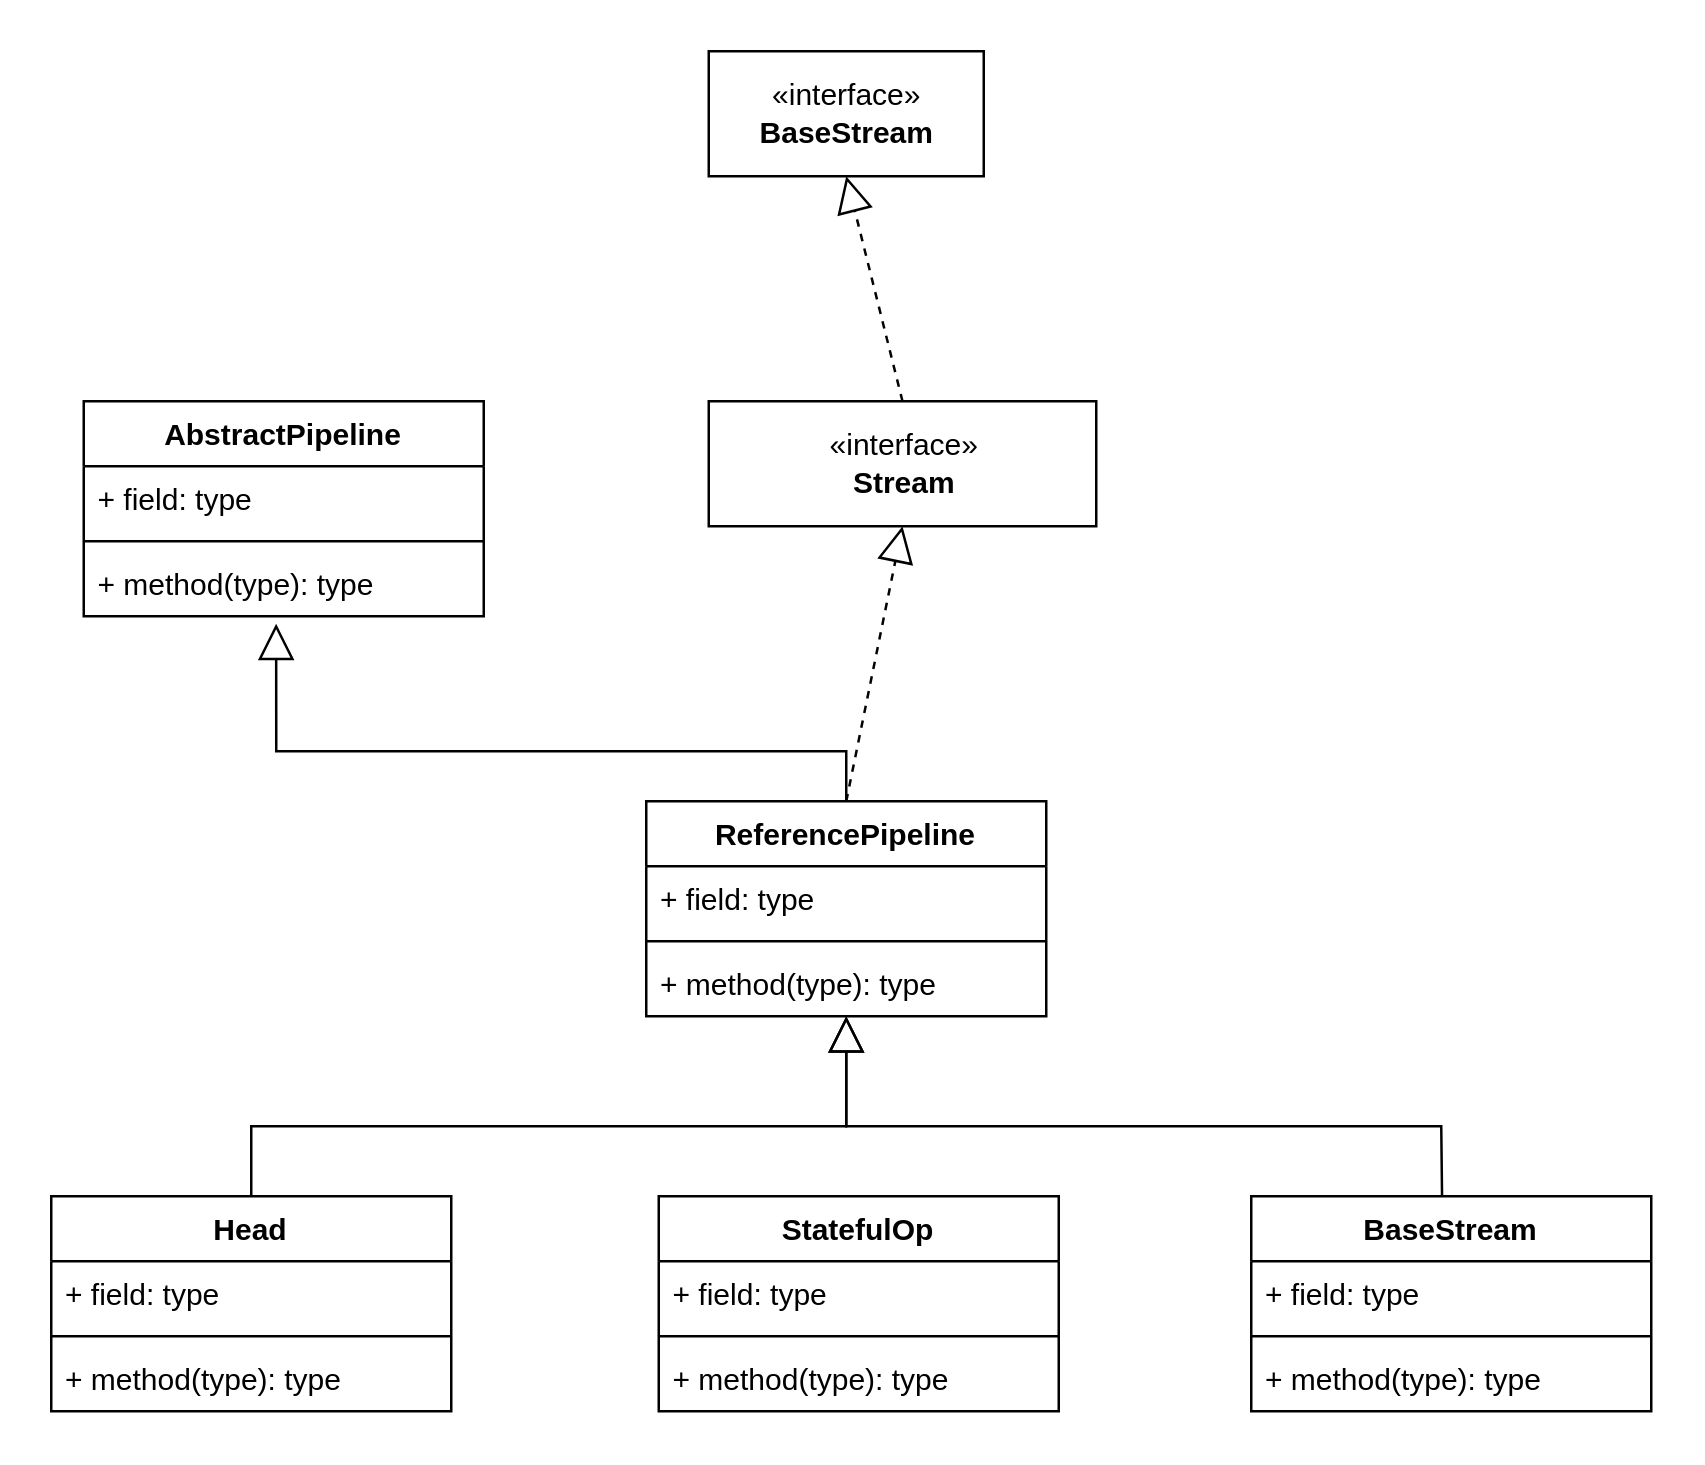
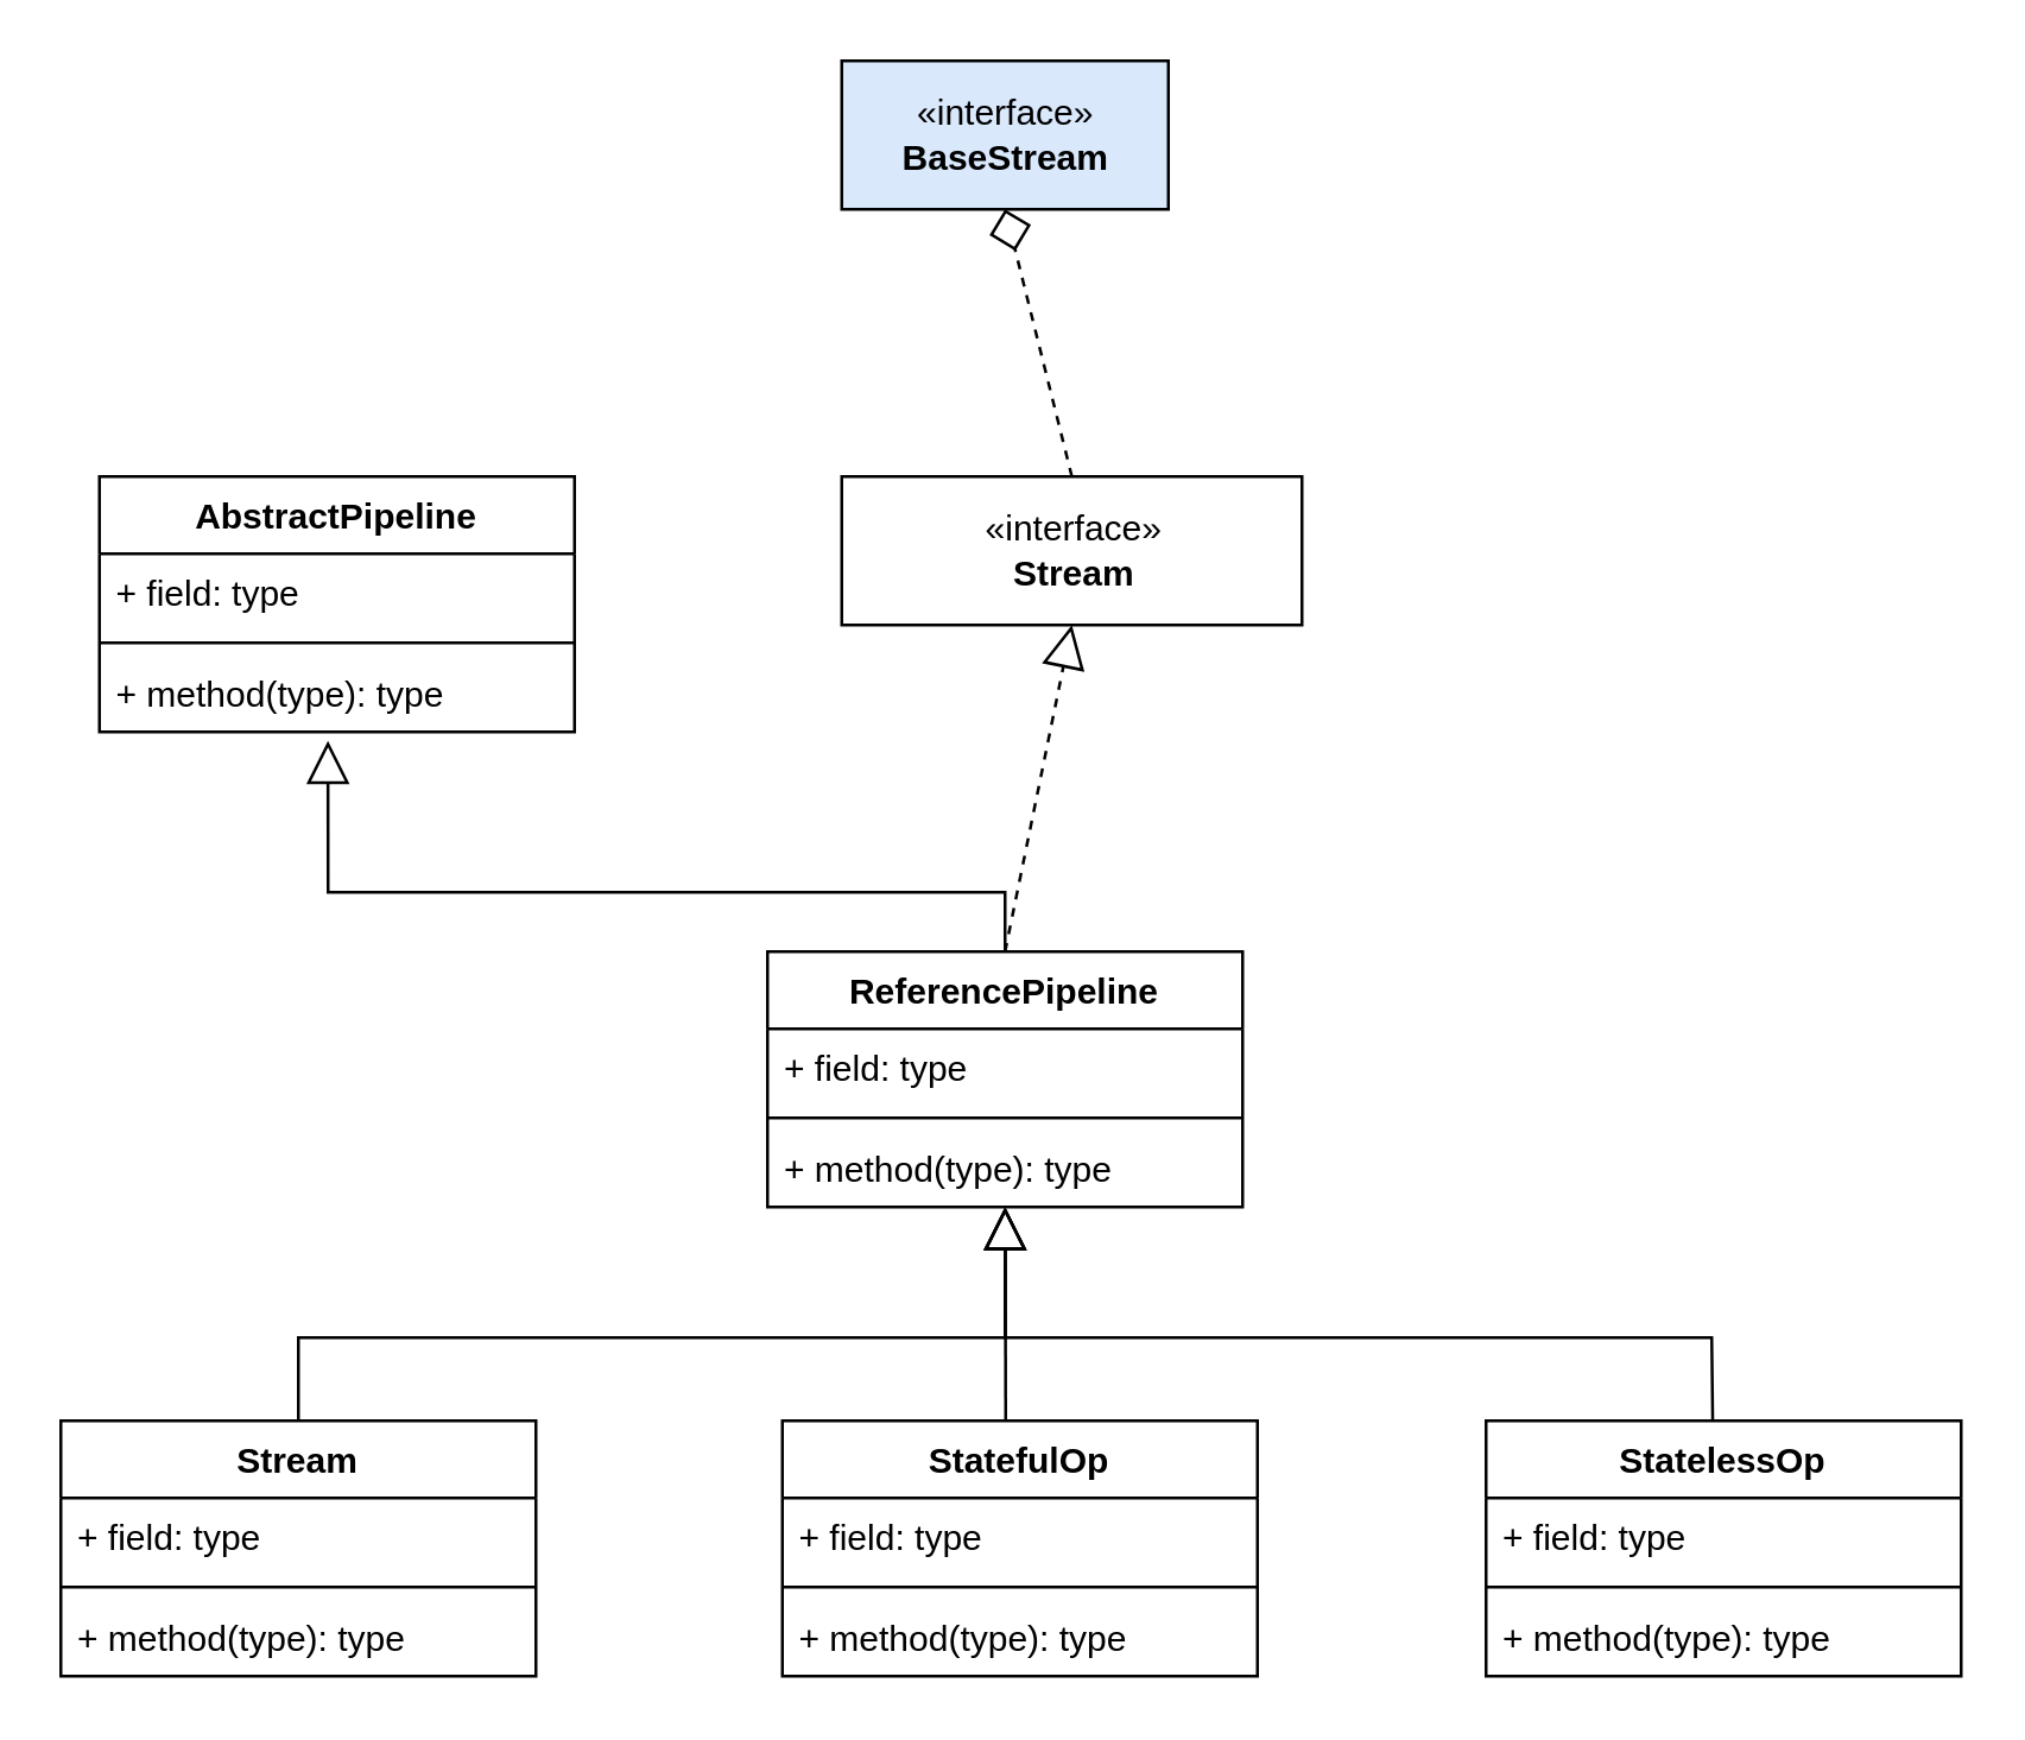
  <mxCell id="0" />
  <mxCell id="1" parent="0" />
  <mxCell id="2" value="«interface»&lt;br&gt;&lt;b&gt;Stream&lt;/b&gt;" style="html=1;" vertex="1" parent="1"><mxGeometry x="283" y="160" width="155" height="50" as="geometry" /></mxCell>
  <mxCell id="3" value="ReferencePipeline" style="swimlane;fontStyle=1;align=center;verticalAlign=top;childLayout=stackLayout;horizontal=1;startSize=26;horizontalStack=0;resizeParent=1;resizeParentMax=0;resizeLast=0;collapsible=1;marginBottom=0;" vertex="1" parent="1"><mxGeometry x="258" y="320" width="160" height="86" as="geometry" /></mxCell>
  <mxCell id="4" value="+ field: type" style="text;strokeColor=none;fillColor=none;align=left;verticalAlign=top;spacingLeft=4;spacingRight=4;overflow=hidden;rotatable=0;points=[[0,0.5],[1,0.5]];portConstraint=eastwest;" vertex="1" parent="3"><mxGeometry y="26" width="160" height="26" as="geometry" /></mxCell>
  <mxCell id="5" value="" style="line;strokeWidth=1;fillColor=none;align=left;verticalAlign=middle;spacingTop=-1;spacingLeft=3;spacingRight=3;rotatable=0;labelPosition=right;points=[];portConstraint=eastwest;strokeColor=inherit;" vertex="1" parent="3"><mxGeometry y="52" width="160" height="8" as="geometry" /></mxCell>
  <mxCell id="6" value="+ method(type): type" style="text;strokeColor=none;fillColor=none;align=left;verticalAlign=top;spacingLeft=4;spacingRight=4;overflow=hidden;rotatable=0;points=[[0,0.5],[1,0.5]];portConstraint=eastwest;" vertex="1" parent="3"><mxGeometry y="60" width="160" height="26" as="geometry" /></mxCell>
  <mxCell id="7" value="AbstractPipeline" style="swimlane;fontStyle=1;align=center;verticalAlign=top;childLayout=stackLayout;horizontal=1;startSize=26;horizontalStack=0;resizeParent=1;resizeParentMax=0;resizeLast=0;collapsible=1;marginBottom=0;" vertex="1" parent="1"><mxGeometry x="33" y="160" width="160" height="86" as="geometry" /></mxCell>
  <mxCell id="8" value="+ field: type" style="text;strokeColor=none;fillColor=none;align=left;verticalAlign=top;spacingLeft=4;spacingRight=4;overflow=hidden;rotatable=0;points=[[0,0.5],[1,0.5]];portConstraint=eastwest;" vertex="1" parent="7"><mxGeometry y="26" width="160" height="26" as="geometry" /></mxCell>
  <mxCell id="9" value="" style="line;strokeWidth=1;fillColor=none;align=left;verticalAlign=middle;spacingTop=-1;spacingLeft=3;spacingRight=3;rotatable=0;labelPosition=right;points=[];portConstraint=eastwest;strokeColor=inherit;" vertex="1" parent="7"><mxGeometry y="52" width="160" height="8" as="geometry" /></mxCell>
  <mxCell id="10" value="+ method(type): type" style="text;strokeColor=none;fillColor=none;align=left;verticalAlign=top;spacingLeft=4;spacingRight=4;overflow=hidden;rotatable=0;points=[[0,0.5],[1,0.5]];portConstraint=eastwest;" vertex="1" parent="7"><mxGeometry y="60" width="160" height="26" as="geometry" /></mxCell>
- <mxCell id="11" value="Head" style="swimlane;fontStyle=1;align=center;verticalAlign=top;childLayout=stackLayout;horizontal=1;startSize=26;horizontalStack=0;resizeParent=1;resizeParentMax=0;resizeLast=0;collapsible=1;marginBottom=0;" vertex="1" parent="1"><mxGeometry x="20" y="478" width="160" height="86" as="geometry" /></mxCell>
+ <mxCell id="11" value="Stream" style="swimlane;fontStyle=1;align=center;verticalAlign=top;childLayout=stackLayout;horizontal=1;startSize=26;horizontalStack=0;resizeParent=1;resizeParentMax=0;resizeLast=0;collapsible=1;marginBottom=0;" vertex="1" parent="1"><mxGeometry x="20" y="478" width="160" height="86" as="geometry" /></mxCell>
  <mxCell id="12" value="+ field: type" style="text;strokeColor=none;fillColor=none;align=left;verticalAlign=top;spacingLeft=4;spacingRight=4;overflow=hidden;rotatable=0;points=[[0,0.5],[1,0.5]];portConstraint=eastwest;" vertex="1" parent="11"><mxGeometry y="26" width="160" height="26" as="geometry" /></mxCell>
  <mxCell id="13" value="" style="line;strokeWidth=1;fillColor=none;align=left;verticalAlign=middle;spacingTop=-1;spacingLeft=3;spacingRight=3;rotatable=0;labelPosition=right;points=[];portConstraint=eastwest;strokeColor=inherit;" vertex="1" parent="11"><mxGeometry y="52" width="160" height="8" as="geometry" /></mxCell>
  <mxCell id="14" value="+ method(type): type" style="text;strokeColor=none;fillColor=none;align=left;verticalAlign=top;spacingLeft=4;spacingRight=4;overflow=hidden;rotatable=0;points=[[0,0.5],[1,0.5]];portConstraint=eastwest;" vertex="1" parent="11"><mxGeometry y="60" width="160" height="26" as="geometry" /></mxCell>
  <mxCell id="15" value="StatefulOp" style="swimlane;fontStyle=1;align=center;verticalAlign=top;childLayout=stackLayout;horizontal=1;startSize=26;horizontalStack=0;resizeParent=1;resizeParentMax=0;resizeLast=0;collapsible=1;marginBottom=0;" vertex="1" parent="1"><mxGeometry x="263" y="478" width="160" height="86" as="geometry" /></mxCell>
  <mxCell id="16" value="+ field: type" style="text;strokeColor=none;fillColor=none;align=left;verticalAlign=top;spacingLeft=4;spacingRight=4;overflow=hidden;rotatable=0;points=[[0,0.5],[1,0.5]];portConstraint=eastwest;" vertex="1" parent="15"><mxGeometry y="26" width="160" height="26" as="geometry" /></mxCell>
  <mxCell id="17" value="" style="line;strokeWidth=1;fillColor=none;align=left;verticalAlign=middle;spacingTop=-1;spacingLeft=3;spacingRight=3;rotatable=0;labelPosition=right;points=[];portConstraint=eastwest;strokeColor=inherit;" vertex="1" parent="15"><mxGeometry y="52" width="160" height="8" as="geometry" /></mxCell>
  <mxCell id="18" value="+ method(type): type" style="text;strokeColor=none;fillColor=none;align=left;verticalAlign=top;spacingLeft=4;spacingRight=4;overflow=hidden;rotatable=0;points=[[0,0.5],[1,0.5]];portConstraint=eastwest;" vertex="1" parent="15"><mxGeometry y="60" width="160" height="26" as="geometry" /></mxCell>
- <mxCell id="19" value="BaseStream" style="swimlane;fontStyle=1;align=center;verticalAlign=top;childLayout=stackLayout;horizontal=1;startSize=26;horizontalStack=0;resizeParent=1;resizeParentMax=0;resizeLast=0;collapsible=1;marginBottom=0;" vertex="1" parent="1"><mxGeometry x="500" y="478" width="160" height="86" as="geometry" /></mxCell>
+ <mxCell id="19" value="StatelessOp" style="swimlane;fontStyle=1;align=center;verticalAlign=top;childLayout=stackLayout;horizontal=1;startSize=26;horizontalStack=0;resizeParent=1;resizeParentMax=0;resizeLast=0;collapsible=1;marginBottom=0;" vertex="1" parent="1"><mxGeometry x="500" y="478" width="160" height="86" as="geometry" /></mxCell>
  <mxCell id="20" value="+ field: type" style="text;strokeColor=none;fillColor=none;align=left;verticalAlign=top;spacingLeft=4;spacingRight=4;overflow=hidden;rotatable=0;points=[[0,0.5],[1,0.5]];portConstraint=eastwest;" vertex="1" parent="19"><mxGeometry y="26" width="160" height="26" as="geometry" /></mxCell>
  <mxCell id="21" value="" style="line;strokeWidth=1;fillColor=none;align=left;verticalAlign=middle;spacingTop=-1;spacingLeft=3;spacingRight=3;rotatable=0;labelPosition=right;points=[];portConstraint=eastwest;strokeColor=inherit;" vertex="1" parent="19"><mxGeometry y="52" width="160" height="8" as="geometry" /></mxCell>
  <mxCell id="22" value="+ method(type): type" style="text;strokeColor=none;fillColor=none;align=left;verticalAlign=top;spacingLeft=4;spacingRight=4;overflow=hidden;rotatable=0;points=[[0,0.5],[1,0.5]];portConstraint=eastwest;" vertex="1" parent="19"><mxGeometry y="60" width="160" height="26" as="geometry" /></mxCell>
  <mxCell id="23" value="" style="endArrow=block;dashed=1;endFill=0;endSize=12;html=1;rounded=0;entryX=0.5;entryY=1;entryDx=0;entryDy=0;exitX=0.5;exitY=0;exitDx=0;exitDy=0;" edge="1" parent="1" source="3" target="2"><mxGeometry width="160" relative="1" as="geometry"><mxPoint x="163" y="420" as="sourcePoint" /><mxPoint x="323" y="420" as="targetPoint" /></mxGeometry></mxCell>
- <mxCell id="24" value="«interface»&lt;br&gt;&lt;b&gt;BaseStream&lt;/b&gt;" style="html=1;" vertex="1" parent="1"><mxGeometry x="283" y="20" width="110" height="50" as="geometry" /></mxCell>
- <mxCell id="25" value="" style="endArrow=block;dashed=1;endFill=0;endSize=12;html=1;rounded=0;entryX=0.5;entryY=1;entryDx=0;entryDy=0;exitX=0.5;exitY=0;exitDx=0;exitDy=0;" edge="1" parent="1" source="2" target="24"><mxGeometry width="160" relative="1" as="geometry"><mxPoint x="163" y="260" as="sourcePoint" /><mxPoint x="323" y="260" as="targetPoint" /></mxGeometry></mxCell>
+ <mxCell id="24" value="«interface»&lt;br&gt;&lt;b&gt;BaseStream&lt;/b&gt;" style="html=1;fillColor=#dae8fc;" vertex="1" parent="1"><mxGeometry x="283" y="20" width="110" height="50" as="geometry" /></mxCell>
+ <mxCell id="25" value="" style="endArrow=diamond;dashed=1;endFill=0;endSize=12;html=1;rounded=0;entryX=0.5;entryY=1;entryDx=0;entryDy=0;exitX=0.5;exitY=0;exitDx=0;exitDy=0;" edge="1" parent="1" source="2" target="24"><mxGeometry width="160" relative="1" as="geometry"><mxPoint x="163" y="260" as="sourcePoint" /><mxPoint x="323" y="260" as="targetPoint" /></mxGeometry></mxCell>
  <mxCell id="26" value="" style="endArrow=block;endFill=0;endSize=12;html=1;rounded=0;exitX=0.5;exitY=0;exitDx=0;exitDy=0;entryX=0.481;entryY=1.115;entryDx=0;entryDy=0;entryPerimeter=0;" edge="1" parent="1" source="3" target="10"><mxGeometry width="160" relative="1" as="geometry"><mxPoint x="163" y="260" as="sourcePoint" /><mxPoint x="113" y="310" as="targetPoint" /><Array as="points"><mxPoint x="338" y="300" /><mxPoint x="110" y="300" /></Array></mxGeometry></mxCell>
  <mxCell id="27" value="" style="endArrow=block;endFill=0;endSize=12;html=1;rounded=0;exitX=0.5;exitY=0;exitDx=0;exitDy=0;" edge="1" parent="1" source="11" target="3"><mxGeometry width="160" relative="1" as="geometry"><mxPoint x="348" y="330" as="sourcePoint" /><mxPoint x="323" y="420" as="targetPoint" /><Array as="points"><mxPoint x="100" y="450" /><mxPoint x="338" y="450" /></Array></mxGeometry></mxCell>
+ <mxCell id="28" value="" style="endArrow=block;endFill=0;endSize=12;html=1;rounded=0;exitX=0.47;exitY=-0.006;exitDx=0;exitDy=0;exitPerimeter=0;" edge="1" parent="1" source="15" target="3"><mxGeometry width="160" relative="1" as="geometry"><mxPoint x="323" y="400" as="sourcePoint" /><mxPoint x="483" y="400" as="targetPoint" /></mxGeometry></mxCell>
  <mxCell id="29" value="" style="endArrow=block;endFill=0;endSize=12;html=1;rounded=0;exitX=0.477;exitY=0;exitDx=0;exitDy=0;exitPerimeter=0;" edge="1" parent="1" source="19" target="3"><mxGeometry width="160" relative="1" as="geometry"><mxPoint x="323" y="400" as="sourcePoint" /><mxPoint x="483" y="400" as="targetPoint" /><Array as="points"><mxPoint x="576" y="450" /><mxPoint x="338" y="450" /></Array></mxGeometry></mxCell>
